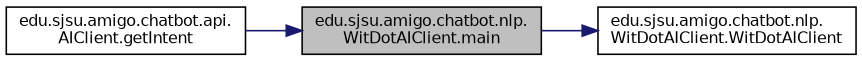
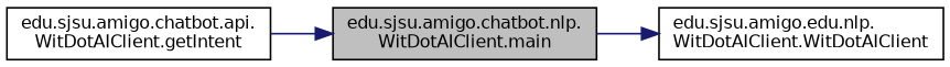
  digraph {
    rankdir=LR
    node [color=black fillcolor=white fontname=Helvetica fontsize=10 shape=record style=filled]
    edge [color=midnightblue fontname=Helvetica fontsize=10 labelfontname=Helvetica labelfontsize=10 style=solid]
    n1 [fillcolor=grey75 fontcolor=black height=0.2 label="edu.sjsu.amigo.chatbot.nlp.\lWitDotAIClient.main" width=0.4]
-   n2 [height=0.2 label="edu.sjsu.amigo.chatbot.nlp.\lWitDotAIClient.WitDotAIClient" width=0.4]
-   n3 [height=0.2 label="edu.sjsu.amigo.chatbot.api.\lAIClient.getIntent" width=0.4]
+   n2 [height=0.2 label="edu.sjsu.amigo.edu.nlp.\lWitDotAIClient.WitDotAIClient" width=0.4]
+   n3 [height=0.2 label="edu.sjsu.amigo.chatbot.api.\lWitDotAIClient.getIntent" width=0.4]
    n1 -> n2
    n3 -> n1
  }
